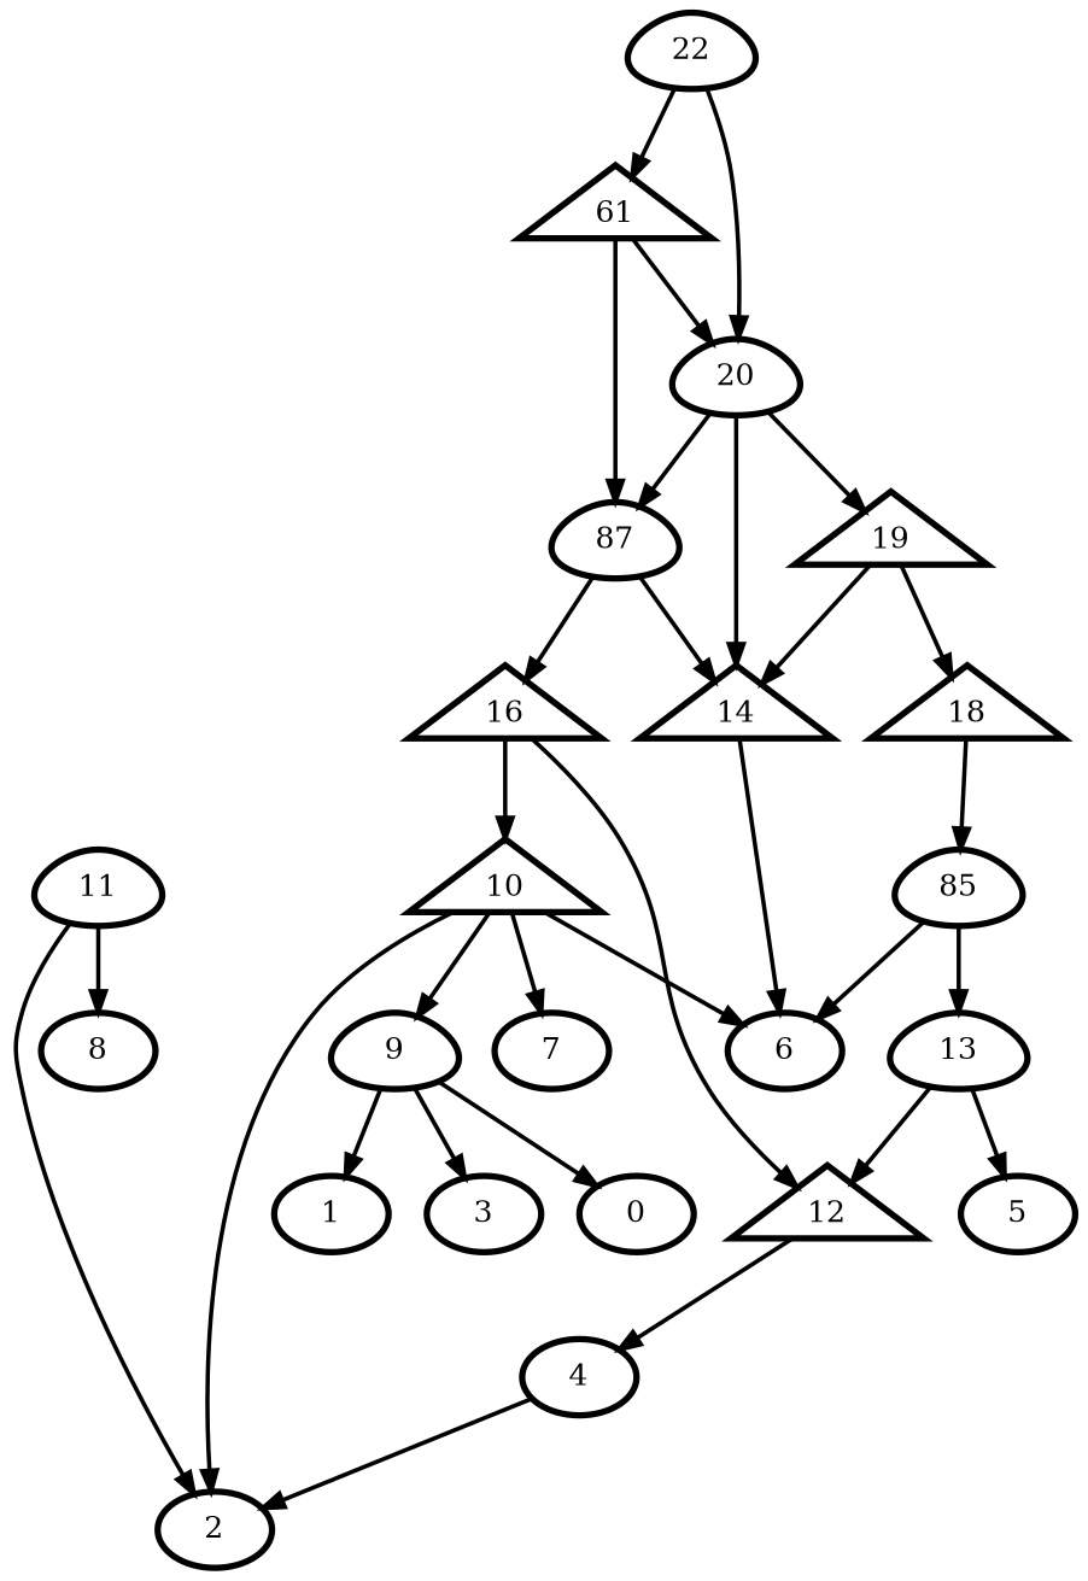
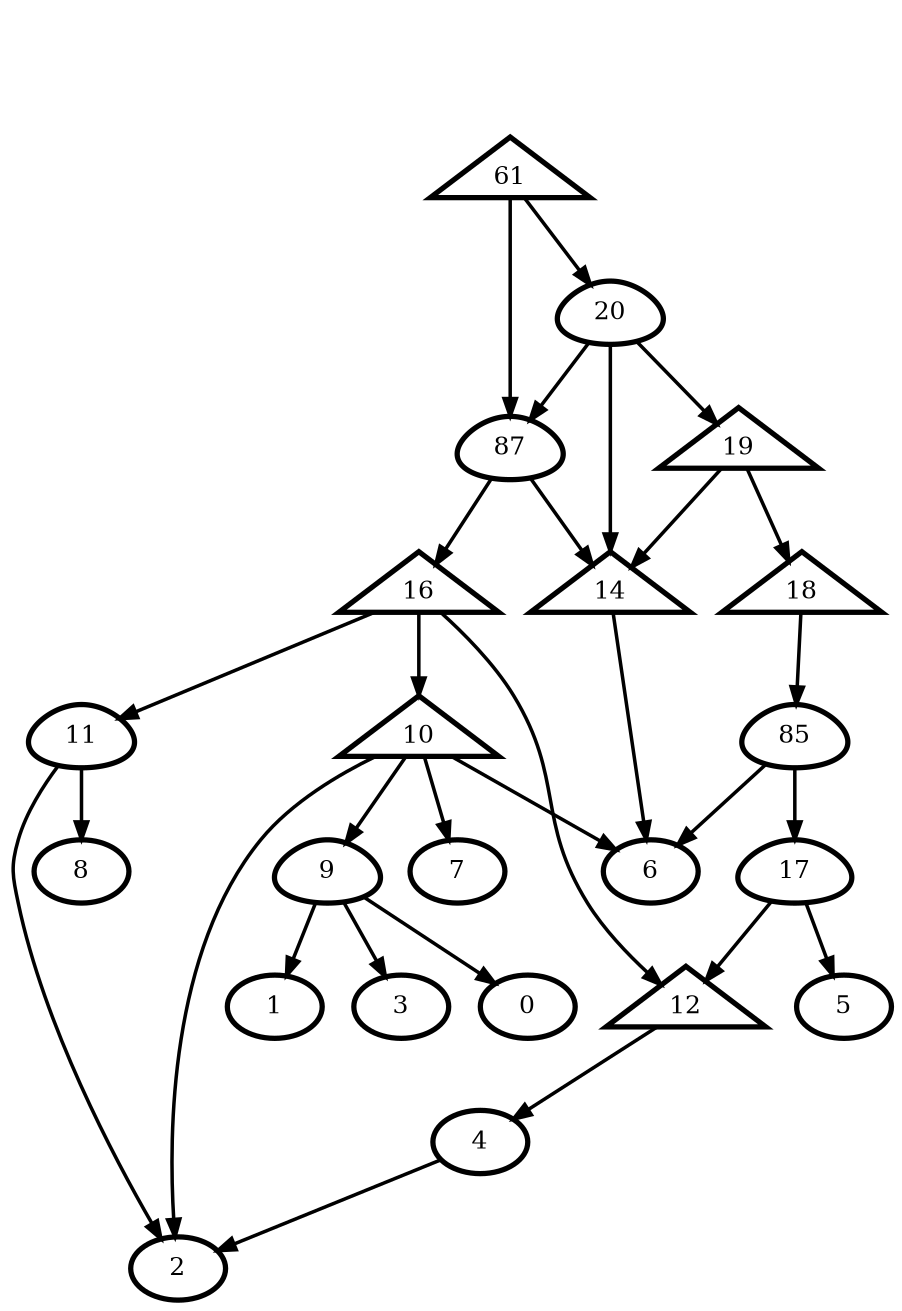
  digraph {
    node [penwidth=3]
    edge [penwidth=2]
    n1 [label=0]
    n2 [label=1]
    n3 [label=2]
    n4 [label=3]
    n5 [label=4]
    n6 [label=5]
    n7 [label=6]
    n8 [label=7]
    n9 [label=8]
    n10 [label=9 shape=egg]
    n11 [label=11 shape=egg]
    n12 [label=10 shape=triangle]
-   n13 [label=13 shape=egg]
+   n13 [label=17 shape=egg]
    n14 [label=12 shape=triangle]
    n15 [label=85 shape=egg]
    n16 [label=87 shape=egg]
    n17 [label=14 shape=triangle]
    n18 [label=16 shape=triangle]
    n19 [label=20 shape=egg]
    n20 [label=19 shape=triangle]
    n21 [label=18 shape=triangle]
    n22 [label=61 shape=triangle]
-   n23 [label=22 shape=egg]
    n5 -> n3
    n10 -> n1
    n10 -> n2
    n10 -> n4
    n11 -> n3
    n11 -> n9
    n12 -> n3
    n12 -> n7
    n12 -> n8
    n12 -> n10
    n13 -> n6
    n13 -> n14
    n14 -> n5
    n15 -> n7
    n15 -> n13
    n16 -> n17
    n16 -> n18
    n17 -> n7
+   n18 -> n11
    n18 -> n12
    n18 -> n14
    n19 -> n16
    n19 -> n17
    n19 -> n20
    n20 -> n17
    n20 -> n21
    n21 -> n15
    n22 -> n16
    n22 -> n19
-   n23 -> n19
-   n23 -> n22
  }
